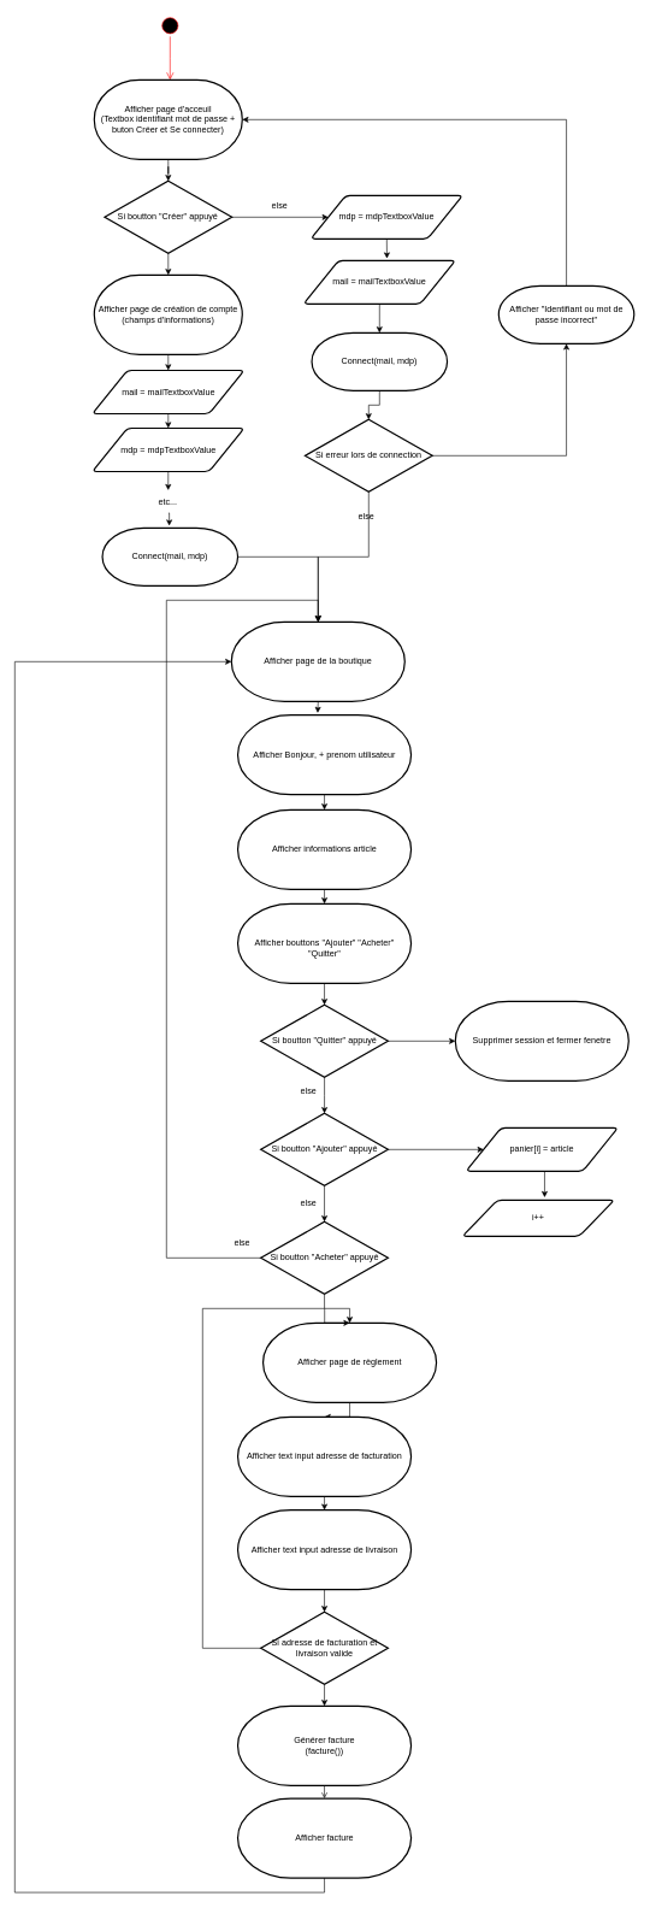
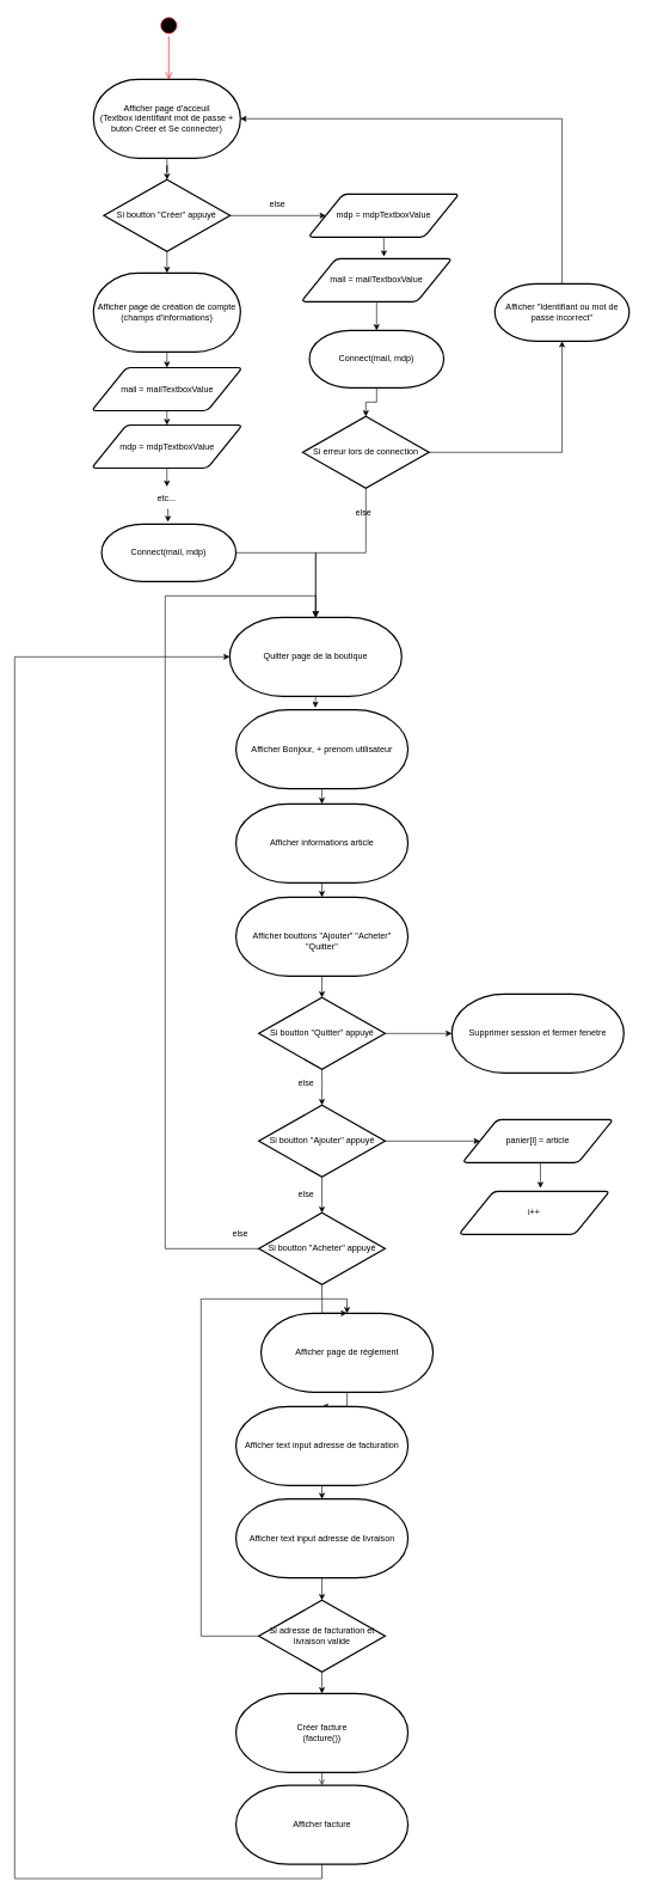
  <mxCell id="0" />
  <mxCell id="1" parent="0" />
  <mxCell id="2" value="" style="ellipse;html=1;shape=startState;fillColor=#000000;strokeColor=#ff0000;" vertex="1" parent="1"><mxGeometry x="220" y="20" width="30" height="30" as="geometry" /></mxCell>
  <mxCell id="3" value="" style="edgeStyle=orthogonalEdgeStyle;html=1;verticalAlign=bottom;endArrow=open;endSize=8;strokeColor=#ff0000;rounded=0;" edge="1" source="2" parent="1"><mxGeometry relative="1" as="geometry"><mxPoint x="235" y="110" as="targetPoint" /></mxGeometry></mxCell>
  <mxCell id="4" style="edgeStyle=orthogonalEdgeStyle;rounded=0;orthogonalLoop=1;jettySize=auto;html=1;entryX=0.5;entryY=0;entryDx=0;entryDy=0;entryPerimeter=0;" edge="1" parent="1" source="5" target="8"><mxGeometry relative="1" as="geometry" /></mxCell>
  <mxCell id="5" value="Afficher page d'acceuil&lt;br&gt;(Textbox identifiant mot de passe + buton Créer et Se connecter)" style="strokeWidth=2;html=1;shape=mxgraph.flowchart.terminator;whiteSpace=wrap;" vertex="1" parent="1"><mxGeometry y="110" width="205" height="110" as="geometry" x="130" /></mxCell>
  <mxCell id="6" style="edgeStyle=orthogonalEdgeStyle;rounded=0;orthogonalLoop=1;jettySize=auto;html=1;exitX=0.5;exitY=1;exitDx=0;exitDy=0;exitPerimeter=0;entryX=0.5;entryY=0;entryDx=0;entryDy=0;entryPerimeter=0;" edge="1" parent="1" source="8" target="10"><mxGeometry relative="1" as="geometry" /></mxCell>
  <mxCell id="7" style="edgeStyle=orthogonalEdgeStyle;rounded=0;orthogonalLoop=1;jettySize=auto;html=1;entryX=0;entryY=0.5;entryDx=0;entryDy=0;" edge="1" parent="1" source="8" target="13"><mxGeometry relative="1" as="geometry"><mxPoint x="400" y="300" as="targetPoint" /></mxGeometry></mxCell>
  <mxCell id="8" value="Si boutton &quot;Créer&quot; appuyé" style="strokeWidth=2;html=1;shape=mxgraph.flowchart.decision;whiteSpace=wrap;" vertex="1" parent="1"><mxGeometry x="144.38" y="250" width="176.25" height="100" as="geometry" /></mxCell>
  <mxCell id="9" style="edgeStyle=orthogonalEdgeStyle;rounded=0;orthogonalLoop=1;jettySize=auto;html=1;exitX=0.5;exitY=1;exitDx=0;exitDy=0;exitPerimeter=0;entryX=0.5;entryY=0;entryDx=0;entryDy=0;" edge="1" parent="1" source="10" target="19"><mxGeometry relative="1" as="geometry" /></mxCell>
  <mxCell id="10" value="Afficher page de création de compte&lt;br&gt;(champs d'informations)" style="strokeWidth=2;html=1;shape=mxgraph.flowchart.terminator;whiteSpace=wrap;" vertex="1" parent="1"><mxGeometry x="130.01" y="380" width="205" height="110" as="geometry" /></mxCell>
  <mxCell id="11" value="else" style="text;strokeColor=none;fillColor=none;spacingLeft=4;spacingRight=4;overflow=hidden;rotatable=0;points=[[0,0.5],[1,0.5]];portConstraint=eastwest;fontSize=12;whiteSpace=wrap;html=1;" vertex="1" parent="1"><mxGeometry x="370" y="270" width="40" height="30" as="geometry" /></mxCell>
  <mxCell id="12" style="edgeStyle=orthogonalEdgeStyle;rounded=0;orthogonalLoop=1;jettySize=auto;html=1;exitX=0.5;exitY=1;exitDx=0;exitDy=0;entryX=0.549;entryY=-0.046;entryDx=0;entryDy=0;entryPerimeter=0;" edge="1" parent="1" source="13" target="15"><mxGeometry relative="1" as="geometry" /></mxCell>
  <mxCell id="13" value="mdp = mdpTextboxValue" style="shape=parallelogram;html=1;strokeWidth=2;perimeter=parallelogramPerimeter;whiteSpace=wrap;rounded=1;arcSize=12;size=0.23;" vertex="1" parent="1"><mxGeometry x="430" y="270" width="210" height="60" as="geometry" /></mxCell>
  <mxCell id="14" style="edgeStyle=orthogonalEdgeStyle;rounded=0;orthogonalLoop=1;jettySize=auto;html=1;exitX=0.5;exitY=1;exitDx=0;exitDy=0;entryX=0.5;entryY=0;entryDx=0;entryDy=0;entryPerimeter=0;" edge="1" parent="1" source="15" target="17"><mxGeometry relative="1" as="geometry" /></mxCell>
  <mxCell id="15" value="mail = mailTextboxValue" style="shape=parallelogram;html=1;strokeWidth=2;perimeter=parallelogramPerimeter;whiteSpace=wrap;rounded=1;arcSize=12;size=0.23;" vertex="1" parent="1"><mxGeometry x="420" y="360" width="210" height="60" as="geometry" /></mxCell>
  <mxCell id="16" style="edgeStyle=orthogonalEdgeStyle;rounded=0;orthogonalLoop=1;jettySize=auto;html=1;exitX=0.5;exitY=1;exitDx=0;exitDy=0;exitPerimeter=0;entryX=0.5;entryY=0;entryDx=0;entryDy=0;entryPerimeter=0;" edge="1" parent="1" source="17" target="30"><mxGeometry relative="1" as="geometry" /></mxCell>
  <mxCell id="17" value="Connect(mail, mdp)" style="strokeWidth=2;html=1;shape=mxgraph.flowchart.terminator;whiteSpace=wrap;" vertex="1" parent="1"><mxGeometry x="431.25" y="460" width="187.5" height="80" as="geometry" /></mxCell>
  <mxCell id="18" style="edgeStyle=orthogonalEdgeStyle;rounded=0;orthogonalLoop=1;jettySize=auto;html=1;exitX=0.5;exitY=1;exitDx=0;exitDy=0;entryX=0.5;entryY=0;entryDx=0;entryDy=0;" edge="1" parent="1" source="19" target="21"><mxGeometry relative="1" as="geometry" /></mxCell>
  <mxCell id="19" value="mail = mailTextboxValue" style="shape=parallelogram;html=1;strokeWidth=2;perimeter=parallelogramPerimeter;whiteSpace=wrap;rounded=1;arcSize=12;size=0.23;" vertex="1" parent="1"><mxGeometry x="127.5" y="512" width="210" height="60" as="geometry" /></mxCell>
  <mxCell id="20" style="edgeStyle=orthogonalEdgeStyle;rounded=0;orthogonalLoop=1;jettySize=auto;html=1;exitX=0.5;exitY=1;exitDx=0;exitDy=0;entryX=0.498;entryY=-0.07;entryDx=0;entryDy=0;entryPerimeter=0;" edge="1" parent="1" source="21" target="22"><mxGeometry relative="1" as="geometry" /></mxCell>
  <mxCell id="21" value="mdp = mdpTextboxValue" style="shape=parallelogram;html=1;strokeWidth=2;perimeter=parallelogramPerimeter;whiteSpace=wrap;rounded=1;arcSize=12;size=0.23;" vertex="1" parent="1"><mxGeometry x="127.5" y="592" width="210" height="60" as="geometry" /></mxCell>
  <mxCell id="22" value="etc..." style="text;strokeColor=none;fillColor=none;spacingLeft=4;spacingRight=4;overflow=hidden;rotatable=0;points=[[0,0.5],[1,0.5]];portConstraint=eastwest;fontSize=12;whiteSpace=wrap;html=1;" vertex="1" parent="1"><mxGeometry x="212.5" y="680" width="40" height="30" as="geometry" /></mxCell>
  <mxCell id="23" style="edgeStyle=orthogonalEdgeStyle;rounded=0;orthogonalLoop=1;jettySize=auto;html=1;exitX=1;exitY=0.5;exitDx=0;exitDy=0;exitPerimeter=0;entryX=0.5;entryY=0;entryDx=0;entryDy=0;entryPerimeter=0;" edge="1" parent="1" source="24" target="27"><mxGeometry relative="1" as="geometry" /></mxCell>
  <mxCell id="24" value="Connect(mail, mdp)" style="strokeWidth=2;html=1;shape=mxgraph.flowchart.terminator;whiteSpace=wrap;" vertex="1" parent="1"><mxGeometry x="141.25" y="730" width="187.5" height="80" as="geometry" /></mxCell>
  <mxCell id="25" style="edgeStyle=orthogonalEdgeStyle;rounded=0;orthogonalLoop=1;jettySize=auto;html=1;entryX=0.494;entryY=-0.037;entryDx=0;entryDy=0;entryPerimeter=0;exitX=0.505;exitY=0.981;exitDx=0;exitDy=0;exitPerimeter=0;" edge="1" parent="1" source="22" target="24"><mxGeometry relative="1" as="geometry"><mxPoint x="233" y="710" as="sourcePoint" /><mxPoint x="232.01" y="720" as="targetPoint" /></mxGeometry></mxCell>
  <mxCell id="26" style="edgeStyle=orthogonalEdgeStyle;rounded=0;orthogonalLoop=1;jettySize=auto;html=1;exitX=0.5;exitY=1;exitDx=0;exitDy=0;exitPerimeter=0;entryX=0.461;entryY=-0.027;entryDx=0;entryDy=0;entryPerimeter=0;" edge="1" parent="1" source="27" target="34"><mxGeometry relative="1" as="geometry" /></mxCell>
- <mxCell id="27" value="Afficher page de la boutique" style="strokeWidth=2;html=1;shape=mxgraph.flowchart.terminator;whiteSpace=wrap;" vertex="1" parent="1"><mxGeometry x="320" y="860" width="240" height="110" as="geometry" /></mxCell>
+ <mxCell id="27" value="Quitter page de la boutique" style="strokeWidth=2;html=1;shape=mxgraph.flowchart.terminator;whiteSpace=wrap;" vertex="1" parent="1"><mxGeometry x="320" y="860" width="240" height="110" as="geometry" /></mxCell>
  <mxCell id="28" style="edgeStyle=orthogonalEdgeStyle;rounded=0;orthogonalLoop=1;jettySize=auto;html=1;entryX=0.5;entryY=1;entryDx=0;entryDy=0;entryPerimeter=0;" edge="1" parent="1" source="30" target="32"><mxGeometry relative="1" as="geometry" /></mxCell>
  <mxCell id="29" style="edgeStyle=orthogonalEdgeStyle;rounded=0;orthogonalLoop=1;jettySize=auto;html=1;exitX=0.5;exitY=1;exitDx=0;exitDy=0;exitPerimeter=0;entryX=0.5;entryY=0;entryDx=0;entryDy=0;entryPerimeter=0;" edge="1" parent="1" source="30" target="27"><mxGeometry relative="1" as="geometry" /></mxCell>
  <mxCell id="30" value="Si erreur lors de connection" style="strokeWidth=2;html=1;shape=mxgraph.flowchart.decision;whiteSpace=wrap;" vertex="1" parent="1"><mxGeometry x="421.88" y="580" width="176.25" height="100" as="geometry" /></mxCell>
  <mxCell id="31" style="edgeStyle=orthogonalEdgeStyle;rounded=0;orthogonalLoop=1;jettySize=auto;html=1;entryX=1;entryY=0.5;entryDx=0;entryDy=0;entryPerimeter=0;" edge="1" parent="1" source="32" target="5"><mxGeometry relative="1" as="geometry"><Array as="points"><mxPoint x="784" y="165" /></Array></mxGeometry></mxCell>
  <mxCell id="32" value="Afficher &quot;Identifiant ou mot de passe incorrect&quot;" style="strokeWidth=2;html=1;shape=mxgraph.flowchart.terminator;whiteSpace=wrap;" vertex="1" parent="1"><mxGeometry x="690" y="395" width="187.5" height="80" as="geometry" /></mxCell>
  <mxCell id="33" style="edgeStyle=orthogonalEdgeStyle;rounded=0;orthogonalLoop=1;jettySize=auto;html=1;exitX=0.5;exitY=1;exitDx=0;exitDy=0;exitPerimeter=0;entryX=0.5;entryY=0;entryDx=0;entryDy=0;entryPerimeter=0;" edge="1" parent="1" source="34" target="36"><mxGeometry relative="1" as="geometry" /></mxCell>
  <mxCell id="34" value="Afficher Bonjour, + prenom utilisateur" style="strokeWidth=2;html=1;shape=mxgraph.flowchart.terminator;whiteSpace=wrap;" vertex="1" parent="1"><mxGeometry x="328.75" y="989" width="240" height="110" as="geometry" /></mxCell>
  <mxCell id="35" style="edgeStyle=orthogonalEdgeStyle;rounded=0;orthogonalLoop=1;jettySize=auto;html=1;exitX=0.5;exitY=1;exitDx=0;exitDy=0;exitPerimeter=0;entryX=0.5;entryY=0;entryDx=0;entryDy=0;entryPerimeter=0;" edge="1" parent="1" source="36" target="38"><mxGeometry relative="1" as="geometry" /></mxCell>
  <mxCell id="36" value="Afficher informations article" style="strokeWidth=2;html=1;shape=mxgraph.flowchart.terminator;whiteSpace=wrap;" vertex="1" parent="1"><mxGeometry x="328.75" y="1120" width="240" height="110" as="geometry" /></mxCell>
  <mxCell id="37" style="edgeStyle=orthogonalEdgeStyle;rounded=0;orthogonalLoop=1;jettySize=auto;html=1;exitX=0.5;exitY=1;exitDx=0;exitDy=0;exitPerimeter=0;entryX=0.5;entryY=0;entryDx=0;entryDy=0;entryPerimeter=0;" edge="1" parent="1" source="38" target="41"><mxGeometry relative="1" as="geometry" /></mxCell>
  <mxCell id="38" value="&lt;br&gt;Afficher bouttons &quot;Ajouter&quot; &quot;Acheter&quot; &quot;Quitter&quot;&lt;br&gt;" style="strokeWidth=2;html=1;shape=mxgraph.flowchart.terminator;whiteSpace=wrap;" vertex="1" parent="1"><mxGeometry x="328.75" y="1250" width="240" height="110" as="geometry" /></mxCell>
  <mxCell id="39" style="edgeStyle=orthogonalEdgeStyle;rounded=0;orthogonalLoop=1;jettySize=auto;html=1;entryX=0;entryY=0.5;entryDx=0;entryDy=0;entryPerimeter=0;" edge="1" parent="1" source="41" target="42"><mxGeometry relative="1" as="geometry" /></mxCell>
  <mxCell id="40" style="edgeStyle=orthogonalEdgeStyle;rounded=0;orthogonalLoop=1;jettySize=auto;html=1;entryX=0.5;entryY=0;entryDx=0;entryDy=0;entryPerimeter=0;" edge="1" parent="1" source="41" target="45"><mxGeometry relative="1" as="geometry" /></mxCell>
  <mxCell id="41" value="Si boutton &quot;Quitter&quot; appuyé" style="strokeWidth=2;html=1;shape=mxgraph.flowchart.decision;whiteSpace=wrap;" vertex="1" parent="1"><mxGeometry x="360.63" y="1390" width="176.25" height="100" as="geometry" /></mxCell>
  <mxCell id="42" value="Supprimer session et fermer fenetre" style="strokeWidth=2;html=1;shape=mxgraph.flowchart.terminator;whiteSpace=wrap;" vertex="1" parent="1"><mxGeometry x="630" y="1385" width="240" height="110" as="geometry" /></mxCell>
  <mxCell id="43" style="edgeStyle=orthogonalEdgeStyle;rounded=0;orthogonalLoop=1;jettySize=auto;html=1;entryX=0;entryY=0.5;entryDx=0;entryDy=0;" edge="1" parent="1" source="45" target="49"><mxGeometry relative="1" as="geometry" /></mxCell>
  <mxCell id="44" style="edgeStyle=orthogonalEdgeStyle;rounded=0;orthogonalLoop=1;jettySize=auto;html=1;exitX=0.5;exitY=1;exitDx=0;exitDy=0;exitPerimeter=0;entryX=0.5;entryY=0;entryDx=0;entryDy=0;entryPerimeter=0;" edge="1" parent="1" source="45" target="53"><mxGeometry relative="1" as="geometry" /></mxCell>
  <mxCell id="45" value="Si boutton &quot;Ajouter&quot; appuyé" style="strokeWidth=2;html=1;shape=mxgraph.flowchart.decision;whiteSpace=wrap;" vertex="1" parent="1"><mxGeometry x="360.63" y="1540" width="176.25" height="100" as="geometry" /></mxCell>
  <mxCell id="46" value="else" style="text;strokeColor=none;fillColor=none;spacingLeft=4;spacingRight=4;overflow=hidden;rotatable=0;points=[[0,0.5],[1,0.5]];portConstraint=eastwest;fontSize=12;whiteSpace=wrap;html=1;" vertex="1" parent="1"><mxGeometry x="490" y="700" width="40" height="30" as="geometry" /></mxCell>
  <mxCell id="47" value="else" style="text;strokeColor=none;fillColor=none;spacingLeft=4;spacingRight=4;overflow=hidden;rotatable=0;points=[[0,0.5],[1,0.5]];portConstraint=eastwest;fontSize=12;whiteSpace=wrap;html=1;" vertex="1" parent="1"><mxGeometry x="410" y="1495" width="40" height="30" as="geometry" /></mxCell>
  <mxCell id="48" style="edgeStyle=orthogonalEdgeStyle;rounded=0;orthogonalLoop=1;jettySize=auto;html=1;exitX=0.5;exitY=1;exitDx=0;exitDy=0;entryX=0.541;entryY=-0.075;entryDx=0;entryDy=0;entryPerimeter=0;" edge="1" parent="1" source="49" target="50"><mxGeometry relative="1" as="geometry" /></mxCell>
  <mxCell id="49" value="panier[i] = article" style="shape=parallelogram;html=1;strokeWidth=2;perimeter=parallelogramPerimeter;whiteSpace=wrap;rounded=1;arcSize=12;size=0.23;" vertex="1" parent="1"><mxGeometry x="645" y="1560" width="210" height="60" as="geometry" /></mxCell>
- <mxCell id="50" value="i++" style="shape=parallelogram;html=1;strokeWidth=2;perimeter=parallelogramPerimeter;whiteSpace=wrap;rounded=1;arcSize=12;size=0.23;" vertex="1" parent="1"><mxGeometry x="640" y="1660" width="210" height="50" as="geometry" /></mxCell>
+ <mxCell id="50" value="i++" style="shape=parallelogram;html=1;strokeWidth=2;perimeter=parallelogramPerimeter;whiteSpace=wrap;rounded=1;arcSize=12;size=0.23;" vertex="1" parent="1"><mxGeometry x="640" y="1660" width="210" height="60" as="geometry" /></mxCell>
  <mxCell id="51" style="edgeStyle=orthogonalEdgeStyle;rounded=0;orthogonalLoop=1;jettySize=auto;html=1;entryX=0.5;entryY=0;entryDx=0;entryDy=0;entryPerimeter=0;" edge="1" parent="1" source="53" target="27"><mxGeometry relative="1" as="geometry"><Array as="points"><mxPoint x="230" y="1740" /><mxPoint x="230" y="830" /><mxPoint x="440" y="830" /></Array></mxGeometry></mxCell>
  <mxCell id="52" style="edgeStyle=orthogonalEdgeStyle;rounded=0;orthogonalLoop=1;jettySize=auto;html=1;exitX=0.5;exitY=1;exitDx=0;exitDy=0;exitPerimeter=0;entryX=0.5;entryY=0;entryDx=0;entryDy=0;entryPerimeter=0;" edge="1" parent="1" source="53" target="57"><mxGeometry relative="1" as="geometry" /></mxCell>
  <mxCell id="53" value="Si boutton &quot;Acheter&quot; appuyé" style="strokeWidth=2;html=1;shape=mxgraph.flowchart.decision;whiteSpace=wrap;" vertex="1" parent="1"><mxGeometry x="360.63" y="1690" width="176.25" height="100" as="geometry" /></mxCell>
  <mxCell id="54" value="else" style="text;strokeColor=none;fillColor=none;spacingLeft=4;spacingRight=4;overflow=hidden;rotatable=0;points=[[0,0.5],[1,0.5]];portConstraint=eastwest;fontSize=12;whiteSpace=wrap;html=1;" vertex="1" parent="1"><mxGeometry x="410" y="1650" width="40" height="30" as="geometry" /></mxCell>
  <mxCell id="55" value="else" style="text;strokeColor=none;fillColor=none;spacingLeft=4;spacingRight=4;overflow=hidden;rotatable=0;points=[[0,0.5],[1,0.5]];portConstraint=eastwest;fontSize=12;whiteSpace=wrap;html=1;" vertex="1" parent="1"><mxGeometry x="318" y="1705" width="40" height="30" as="geometry" /></mxCell>
  <mxCell id="56" style="edgeStyle=orthogonalEdgeStyle;rounded=0;orthogonalLoop=1;jettySize=auto;html=1;exitX=0.5;exitY=1;exitDx=0;exitDy=0;exitPerimeter=0;entryX=0.5;entryY=0;entryDx=0;entryDy=0;entryPerimeter=0;" edge="1" parent="1" source="57" target="59"><mxGeometry relative="1" as="geometry" /></mxCell>
  <mxCell id="57" value="Afficher page de règlement" style="strokeWidth=2;html=1;shape=mxgraph.flowchart.terminator;whiteSpace=wrap;" vertex="1" parent="1"><mxGeometry x="363.76" y="1830" width="240" height="110" as="geometry" /></mxCell>
  <mxCell id="58" style="edgeStyle=orthogonalEdgeStyle;rounded=0;orthogonalLoop=1;jettySize=auto;html=1;exitX=0.5;exitY=1;exitDx=0;exitDy=0;exitPerimeter=0;entryX=0.5;entryY=0;entryDx=0;entryDy=0;entryPerimeter=0;" edge="1" parent="1" source="59" target="61"><mxGeometry relative="1" as="geometry" /></mxCell>
  <mxCell id="59" value="Afficher text input adresse de facturation" style="strokeWidth=2;html=1;shape=mxgraph.flowchart.terminator;whiteSpace=wrap;" vertex="1" parent="1"><mxGeometry x="328.76" y="1960" width="240" height="110" as="geometry" /></mxCell>
  <mxCell id="60" style="edgeStyle=orthogonalEdgeStyle;rounded=0;orthogonalLoop=1;jettySize=auto;html=1;exitX=0.5;exitY=1;exitDx=0;exitDy=0;exitPerimeter=0;entryX=0.5;entryY=0;entryDx=0;entryDy=0;entryPerimeter=0;" edge="1" parent="1" source="61" target="64"><mxGeometry relative="1" as="geometry" /></mxCell>
  <mxCell id="61" value="Afficher text input adresse de livraison" style="strokeWidth=2;html=1;shape=mxgraph.flowchart.terminator;whiteSpace=wrap;" vertex="1" parent="1"><mxGeometry x="328.76" y="2089" width="240" height="110" as="geometry" /></mxCell>
  <mxCell id="62" style="edgeStyle=orthogonalEdgeStyle;rounded=0;orthogonalLoop=1;jettySize=auto;html=1;exitX=0.5;exitY=1;exitDx=0;exitDy=0;exitPerimeter=0;entryX=0.5;entryY=0;entryDx=0;entryDy=0;entryPerimeter=0;" edge="1" parent="1" source="64" target="66"><mxGeometry relative="1" as="geometry" /></mxCell>
  <mxCell id="63" style="edgeStyle=orthogonalEdgeStyle;rounded=0;orthogonalLoop=1;jettySize=auto;html=1;exitX=0;exitY=0.5;exitDx=0;exitDy=0;exitPerimeter=0;entryX=0.5;entryY=0;entryDx=0;entryDy=0;entryPerimeter=0;" edge="1" parent="1" source="64" target="57"><mxGeometry relative="1" as="geometry"><Array as="points"><mxPoint x="280" y="2280" /><mxPoint x="280" y="1810" /><mxPoint x="449" y="1810" /></Array></mxGeometry></mxCell>
  <mxCell id="64" value="Si adresse de facturation et livraison valide" style="strokeWidth=2;html=1;shape=mxgraph.flowchart.decision;whiteSpace=wrap;" vertex="1" parent="1"><mxGeometry x="360.63" y="2230" width="176.25" height="100" as="geometry" /></mxCell>
  <mxCell id="65" style="edgeStyle=orthogonalEdgeStyle;rounded=0;orthogonalLoop=1;jettySize=auto;html=1;exitX=0.5;exitY=1;exitDx=0;exitDy=0;exitPerimeter=0;entryX=0.5;entryY=0;entryDx=0;entryDy=0;entryPerimeter=0;endArrow=open;" edge="1" parent="1" source="66" target="68"><mxGeometry relative="1" as="geometry" /></mxCell>
- <mxCell id="66" value="Générer facture&lt;br&gt;(facture())" style="strokeWidth=2;html=1;shape=mxgraph.flowchart.terminator;whiteSpace=wrap;" vertex="1" parent="1"><mxGeometry x="328.75" y="2360" width="240" height="110" as="geometry" /></mxCell>
+ <mxCell id="66" value="Créer facture&lt;br&gt;(facture())" style="strokeWidth=2;html=1;shape=mxgraph.flowchart.terminator;whiteSpace=wrap;" vertex="1" parent="1"><mxGeometry x="328.75" y="2360" width="240" height="110" as="geometry" /></mxCell>
  <mxCell id="67" style="edgeStyle=orthogonalEdgeStyle;rounded=0;orthogonalLoop=1;jettySize=auto;html=1;exitX=0.5;exitY=1;exitDx=0;exitDy=0;exitPerimeter=0;entryX=0;entryY=0.5;entryDx=0;entryDy=0;entryPerimeter=0;" edge="1" parent="1" source="68" target="27"><mxGeometry relative="1" as="geometry"><Array as="points"><mxPoint x="449" y="2618" /><mxPoint x="20" y="2618" /><mxPoint x="20" y="915" /></Array></mxGeometry></mxCell>
  <mxCell id="68" value="Afficher facture" style="strokeWidth=2;html=1;shape=mxgraph.flowchart.terminator;whiteSpace=wrap;" vertex="1" parent="1"><mxGeometry x="328.75" y="2488" width="240" height="110" as="geometry" /></mxCell>
